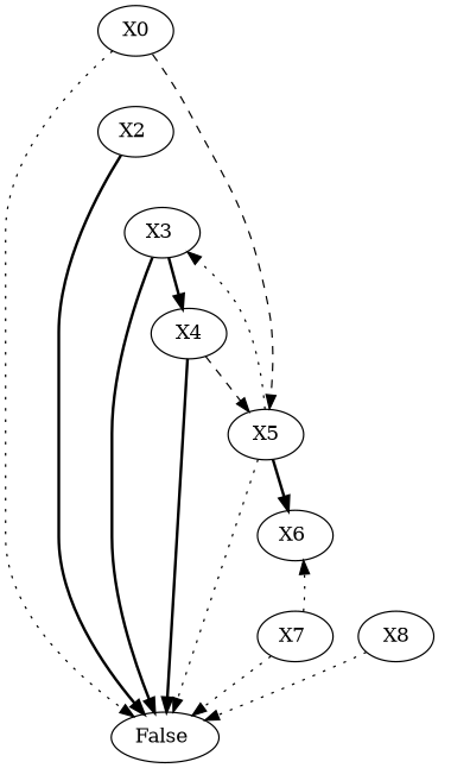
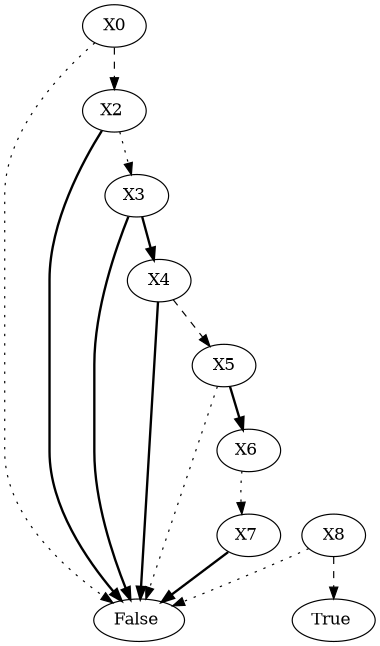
  digraph {
    edge [fontcolor=gray style=dotted]
    n1 [label=X0]
    n2 [label="False "]
    n3 [label="X2 "]
    n4 [label="X3 "]
    n5 [label=X4]
    n6 [label=X5]
    n7 [label="X6 "]
    n8 [label="X7 "]
    n9 [label=X8]
+   n10 [label="True "]
    n1 -> n2
-   n1 -> n6 [style=dashed]
+   n1 -> n3 [style=dashed]
    n3 -> n2 [style=bold]
-   n6 -> n4
+   n3 -> n4
    n4 -> n2 [style=bold]
    n4 -> n5 [style=bold]
    n5 -> n2 [style=bold]
    n5 -> n6 [style=dashed]
    n6 -> n2
    n6 -> n7 [style=bold]
-   n8 -> n7
-   n8 -> n2
+   n7 -> n8
+   n8 -> n2 [style=bold]
    n9 -> n2
+   n9 -> n10 [style=dashed]
  }
